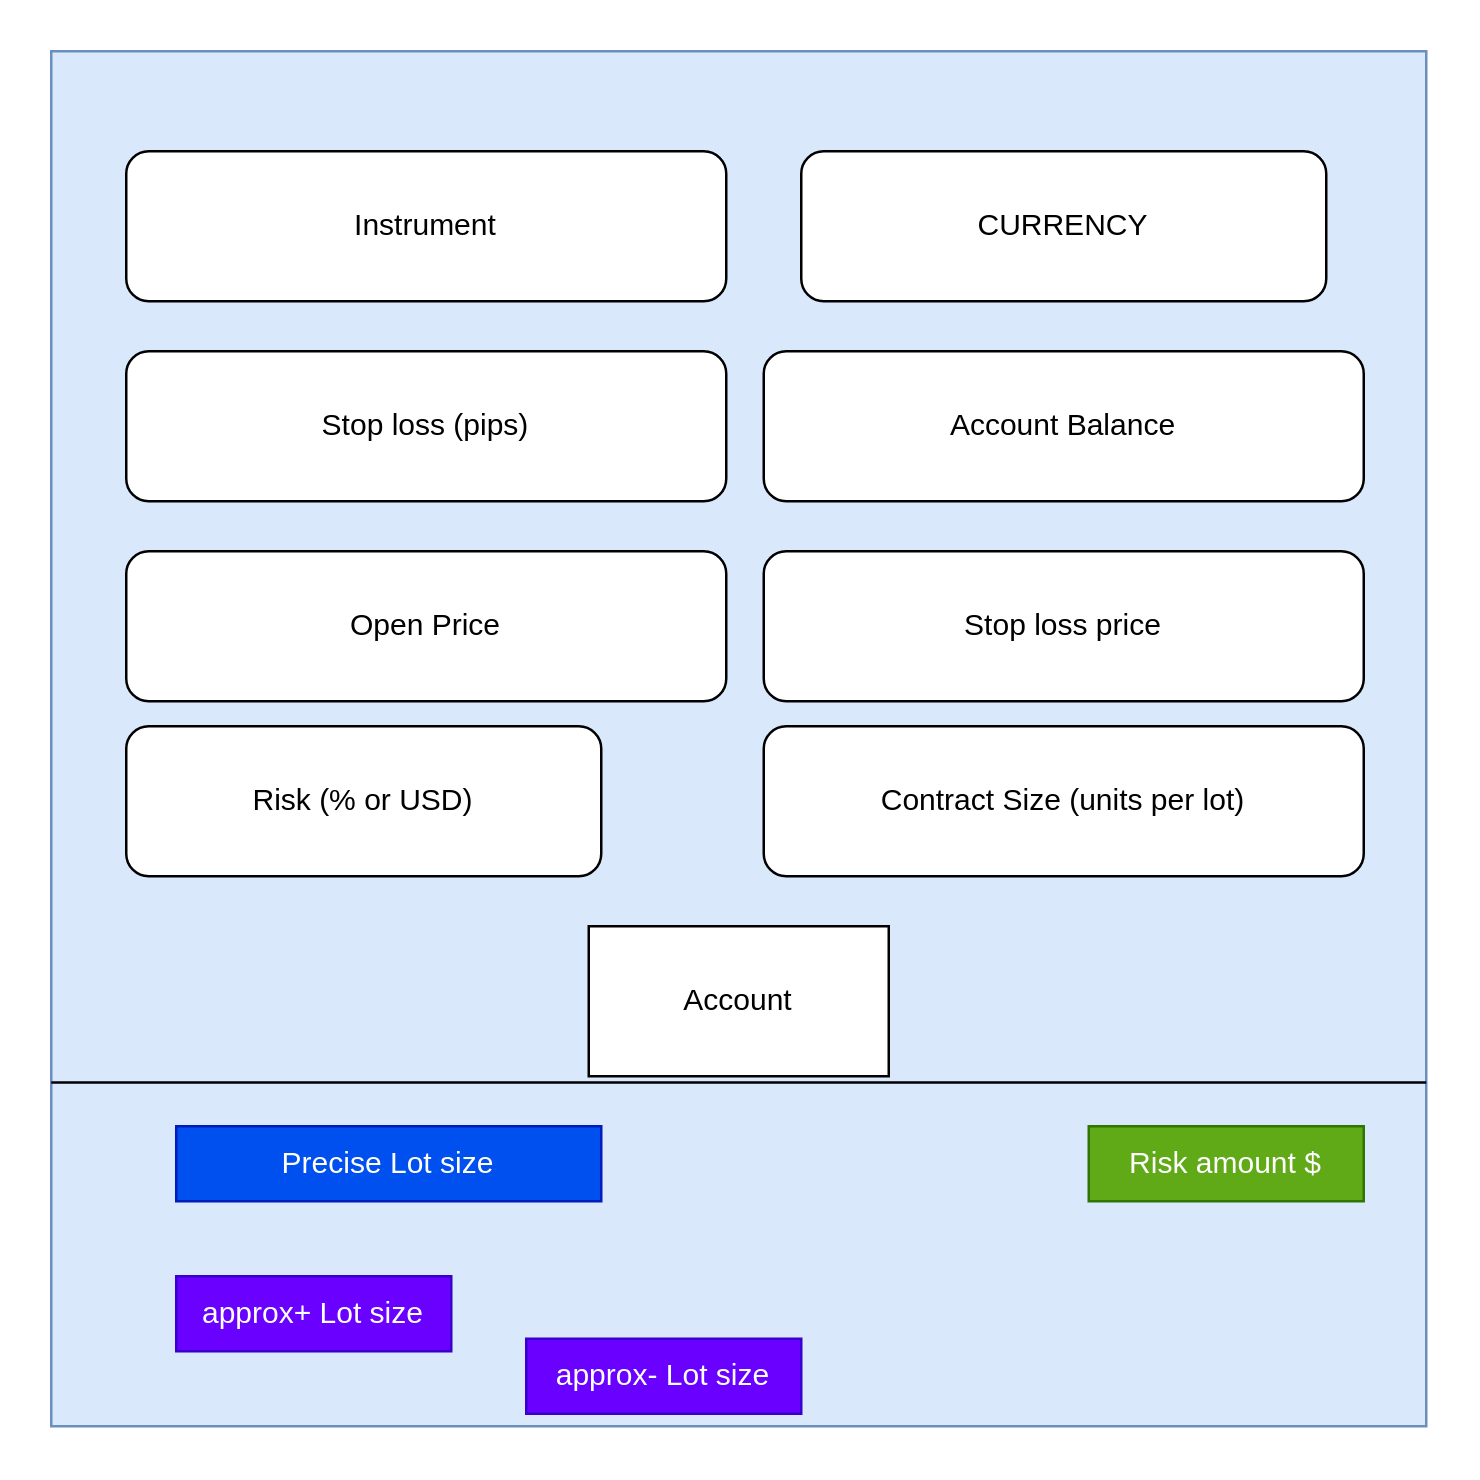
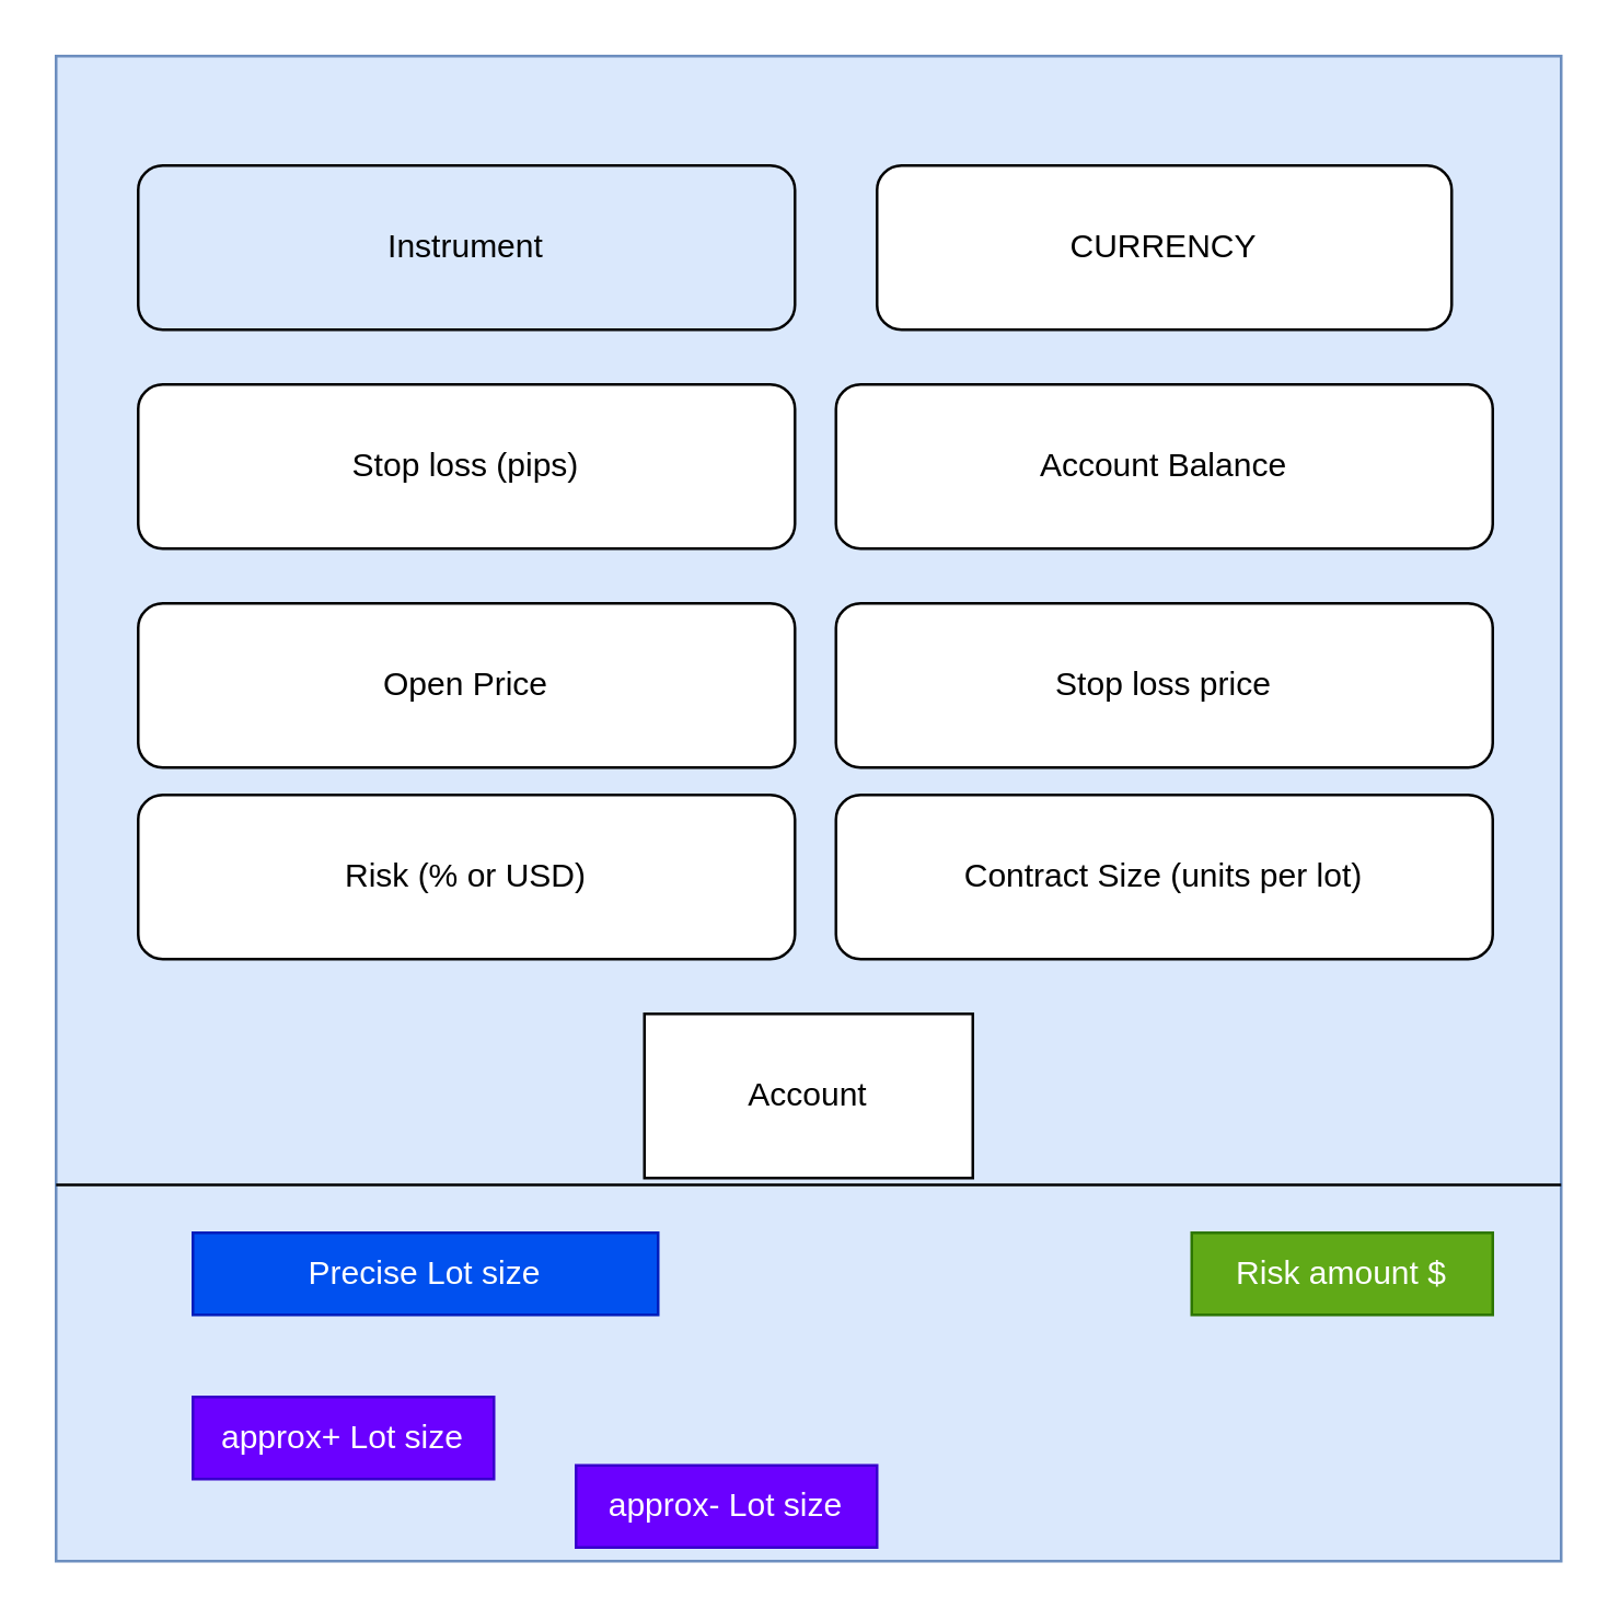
  <mxCell id="0" />
  <mxCell id="1" parent="0" />
  <mxCell id="2" value="" style="whiteSpace=wrap;html=1;aspect=fixed;fillColor=#dae8fc;strokeColor=#6c8ebf;" parent="1" vertex="1"><mxGeometry x="20" y="20" width="550" height="550" as="geometry" /></mxCell>
- <mxCell id="3" value="Instrument" style="rounded=1;whiteSpace=wrap;html=1;" parent="1" vertex="1"><mxGeometry x="50" y="60" width="240" height="60" as="geometry" /></mxCell>
+ <mxCell id="3" value="Instrument" style="rounded=1;whiteSpace=wrap;html=1;fillColor=#dae8fc;" parent="1" vertex="1"><mxGeometry x="50" y="60" width="240" height="60" as="geometry" /></mxCell>
  <mxCell id="4" value="CURRENCY" style="rounded=1;whiteSpace=wrap;html=1;" parent="1" vertex="1"><mxGeometry x="320" y="60" width="210" height="60" as="geometry" /></mxCell>
  <mxCell id="5" value="Stop loss (pips)" style="rounded=1;whiteSpace=wrap;html=1;" parent="1" vertex="1"><mxGeometry x="50" y="140" width="240" height="60" as="geometry" /></mxCell>
  <mxCell id="6" value="Account Balance" style="rounded=1;whiteSpace=wrap;html=1;" parent="1" vertex="1"><mxGeometry x="305" y="140" width="240" height="60" as="geometry" /></mxCell>
  <mxCell id="7" value="Open Price&lt;span style=&quot;color: rgba(0, 0, 0, 0); font-family: monospace; font-size: 0px; text-align: start;&quot;&gt;%3CmxGraphModel%3E%3Croot%3E%3CmxCell%20id%3D%220%22%2F%3E%3CmxCell%20id%3D%221%22%20parent%3D%220%22%2F%3E%3CmxCell%20id%3D%222%22%20value%3D%22Pairs%22%20style%3D%22rounded%3D1%3BwhiteSpace%3Dwrap%3Bhtml%3D1%3B%22%20vertex%3D%221%22%20parent%3D%221%22%3E%3CmxGeometry%20x%3D%22110%22%20y%3D%2220%22%20width%3D%22240%22%20height%3D%2260%22%20as%3D%22geometry%22%2F%3E%3C%2FmxCell%3E%3C%2Froot%3E%3C%2FmxGraphModel%3E&lt;/span&gt;&lt;span style=&quot;color: rgba(0, 0, 0, 0); font-family: monospace; font-size: 0px; text-align: start;&quot;&gt;%3CmxGraphModel%3E%3Croot%3E%3CmxCell%20id%3D%220%22%2F%3E%3CmxCell%20id%3D%221%22%20parent%3D%220%22%2F%3E%3CmxCell%20id%3D%222%22%20value%3D%22Pairs%22%20style%3D%22rounded%3D1%3BwhiteSpace%3Dwrap%3Bhtml%3D1%3B%22%20vertex%3D%221%22%20parent%3D%221%22%3E%3CmxGeometry%20x%3D%22110%22%20y%3D%2220%22%20width%3D%22240%22%20height%3D%2260%22%20as%3D%22geometry%22%2F%3E%3C%2FmxCell%3E%3C%2Froot%3E%3C%2FmxGraphModel%3E&lt;/span&gt;" style="rounded=1;whiteSpace=wrap;html=1;" parent="1" vertex="1"><mxGeometry x="50" y="220" width="240" height="60" as="geometry" /></mxCell>
  <mxCell id="8" value="Stop loss price" style="rounded=1;whiteSpace=wrap;html=1;" parent="1" vertex="1"><mxGeometry x="305" y="220" width="240" height="60" as="geometry" /></mxCell>
- <mxCell id="9" value="Risk (% or USD)" style="rounded=1;whiteSpace=wrap;html=1;" parent="1" vertex="1"><mxGeometry x="50" y="290" width="190" height="60" as="geometry" /></mxCell>
+ <mxCell id="9" value="Risk (% or USD)" style="rounded=1;whiteSpace=wrap;html=1;" parent="1" vertex="1"><mxGeometry x="50" y="290" width="240" height="60" as="geometry" /></mxCell>
  <mxCell id="10" value="Contract Size (units per lot)" style="rounded=1;whiteSpace=wrap;html=1;" parent="1" vertex="1"><mxGeometry x="305" y="290" width="240" height="60" as="geometry" /></mxCell>
  <mxCell id="11" value="Precise Lot size" style="text;html=1;strokeColor=#001DBC;fillColor=#0050ef;align=center;verticalAlign=middle;whiteSpace=wrap;rounded=0;fontColor=#ffffff;" parent="1" vertex="1"><mxGeometry x="70" y="450" width="170" height="30" as="geometry" /></mxCell>
  <mxCell id="12" value="approx+ Lot size" style="text;html=1;strokeColor=#3700CC;fillColor=#6a00ff;align=center;verticalAlign=middle;whiteSpace=wrap;rounded=0;fontColor=#ffffff;" parent="1" vertex="1"><mxGeometry x="70" y="510" width="110" height="30" as="geometry" /></mxCell>
  <mxCell id="13" value="approx- Lot size" style="text;html=1;strokeColor=#3700CC;fillColor=#6a00ff;align=center;verticalAlign=middle;whiteSpace=wrap;rounded=0;fontColor=#ffffff;" parent="1" vertex="1"><mxGeometry x="210" y="535" width="110" height="30" as="geometry" /></mxCell>
  <mxCell id="14" value="Risk amount $" style="text;html=1;strokeColor=#2D7600;fillColor=#60a917;align=center;verticalAlign=middle;whiteSpace=wrap;rounded=0;fontColor=#ffffff;" parent="1" vertex="1"><mxGeometry x="435" y="450" width="110" height="30" as="geometry" /></mxCell>
  <mxCell id="15" value="Account" style="rounded=0;whiteSpace=wrap;html=1;" parent="1" vertex="1"><mxGeometry x="235" y="370" width="120" height="60" as="geometry" /></mxCell>
  <mxCell id="16" value="" style="endArrow=none;html=1;rounded=0;exitX=0;exitY=0.75;exitDx=0;exitDy=0;entryX=1;entryY=0.75;entryDx=0;entryDy=0;" parent="1" source="2" target="2" edge="1"><mxGeometry width="50" height="50" relative="1" as="geometry"><mxPoint x="330" y="420" as="sourcePoint" /><mxPoint x="380" y="370" as="targetPoint" /></mxGeometry></mxCell>
